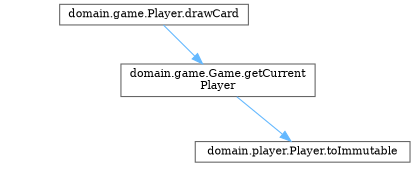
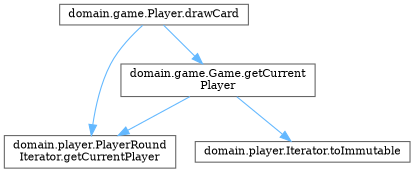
  digraph {
    fontname="DejaVu Serif"
    rankdir=TB
    node [color=grey40 fillcolor=white fontname="DejaVu Serif" fontsize=10 shape=box style=filled]
    edge [color=steelblue1 fontname="DejaVu Serif" fontsize=10 labelfontname=Helvetica labelfontsize=10 style=solid]
    n1 [height=0.2 label="domain.game.Player.drawCard" width=0.4]
    n2 [height=0.2 label="domain.game.Game.getCurrent\lPlayer" width=0.4]
-   n4 [height=0.2 label="domain.player.Player.toImmutable" width=0.4]
+   n3 [height=0.2 label="domain.player.PlayerRound\lIterator.getCurrentPlayer" width=0.4]
+   n4 [height=0.2 label="domain.player.Iterator.toImmutable" width=0.4]
    n1 -> n2
+   n1 -> n3
+   n2 -> n3
    n2 -> n4
  }
